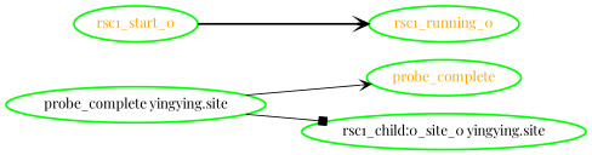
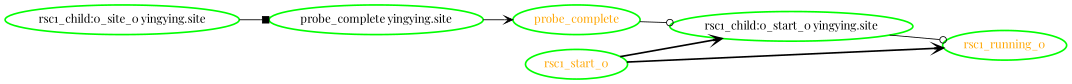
  digraph {
    fontname="Playfair Display"
    rankdir=LR
    node [color=green fontcolor=orange fontname="Playfair Display" style=bold]
    edge [arrowhead=vee fontname="Playfair Display" style=solid]
    probe_complete
    "probe_complete yingying.site" [fontcolor=black]
+   "rsc1_child:0_start_0 yingying.site" [fontcolor=black]
    rsc1_running_0
    n5 [fontcolor=black label="rsc1_child:0_site_0 yingying.site"]
    rsc1_start_0
+   probe_complete -> "rsc1_child:0_start_0 yingying.site" [arrowhead=odot]
    "probe_complete yingying.site" -> probe_complete
-   "probe_complete yingying.site" -> n5 [arrowhead=box]
+   "rsc1_child:0_start_0 yingying.site" -> rsc1_running_0 [arrowhead=odot]
+   n5 -> "probe_complete yingying.site" [arrowhead=box]
+   rsc1_start_0 -> "rsc1_child:0_start_0 yingying.site" [style=bold]
    rsc1_start_0 -> rsc1_running_0 [style=bold]
  }
